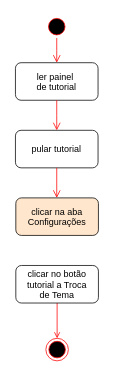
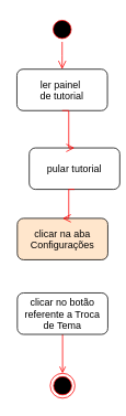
  <mxCell id="0" />
  <mxCell id="1" parent="0" />
  <mxCell id="2" value="" style="endArrow=open;strokeColor=#FF0000;endFill=1;rounded=0;entryX=0.5;entryY=0;entryDx=0;entryDy=0;exitX=0.5;exitY=1;exitDx=0;exitDy=0;" parent="1" source="4" target="6" edge="1"><mxGeometry relative="1" as="geometry"><mxPoint x="65" y="420" as="sourcePoint" /><mxPoint x="195" y="55" as="targetPoint" /><Array as="points" /></mxGeometry></mxCell>
  <mxCell id="3" value="" style="ellipse;shape=startState;fillColor=#000000;strokeColor=#ff0000;" parent="1" vertex="1"><mxGeometry x="60" y="20" width="30" height="30" as="geometry" /></mxCell>
- <mxCell id="4" value="clicar no botão&#10;tutorial a Troca&#10;de Tema" style="rounded=1;" parent="1" vertex="1"><mxGeometry x="20.5" y="353" width="110" height="50" as="geometry" /></mxCell>
+ <mxCell id="4" value="clicar no botão&#10;referente a Troca&#10;de Tema" style="rounded=1;" parent="1" vertex="1"><mxGeometry x="20.5" y="353" width="110" height="50" as="geometry" /></mxCell>
  <mxCell id="5" value="ler painel &#10;de tutorial" style="rounded=1;" parent="1" vertex="1"><mxGeometry x="20" y="83" width="110" height="50" as="geometry" /></mxCell>
  <mxCell id="6" value="" style="ellipse;shape=endState;fillColor=#000000;strokeColor=#ff0000" parent="1" vertex="1"><mxGeometry x="60.5" y="450" width="30" height="30" as="geometry" /></mxCell>
- <mxCell id="7" value="pular tutorial" style="rounded=1;" parent="1" vertex="1"><mxGeometry x="20" y="173" width="110" height="50" as="geometry" /></mxCell>
+ <mxCell id="7" value="pular tutorial" style="rounded=1;" parent="1" vertex="1"><mxGeometry x="35" y="178" width="110" height="50" as="geometry" /></mxCell>
  <mxCell id="8" value="" style="edgeStyle=elbowEdgeStyle;elbow=horizontal;verticalAlign=bottom;endArrow=open;endSize=8;strokeColor=#FF0000;endFill=1;rounded=0;entryX=0.5;entryY=0;entryDx=0;entryDy=0;exitX=0.5;exitY=1;exitDx=0;exitDy=0;" parent="1" source="5" target="7" edge="1"><mxGeometry x="-64.5" y="-88" as="geometry"><mxPoint x="85.5" y="93" as="targetPoint" /><mxPoint x="85.5" y="53" as="sourcePoint" /></mxGeometry></mxCell>
  <mxCell id="9" value="clicar na aba&#10;Configurações" style="rounded=1;fillColor=#ffe6cc;" parent="1" vertex="1"><mxGeometry x="20.5" y="263" width="110" height="50" as="geometry" /></mxCell>
  <mxCell id="10" value="" style="edgeStyle=elbowEdgeStyle;elbow=horizontal;verticalAlign=bottom;endArrow=open;endSize=8;strokeColor=#FF0000;endFill=1;rounded=0;entryX=0.5;entryY=0;entryDx=0;entryDy=0;exitX=0.5;exitY=1;exitDx=0;exitDy=0;" parent="1" source="7" target="9" edge="1"><mxGeometry x="-64.5" y="-88" as="geometry"><mxPoint x="85.5" y="183" as="targetPoint" /><mxPoint x="85.5" y="143" as="sourcePoint" /></mxGeometry></mxCell>
  <mxCell id="11" value="" style="edgeStyle=elbowEdgeStyle;elbow=horizontal;verticalAlign=bottom;endArrow=open;endSize=8;strokeColor=#FF0000;endFill=1;rounded=0;entryX=0.5;entryY=0;entryDx=0;entryDy=0;exitX=0.5;exitY=1;exitDx=0;exitDy=0;" parent="1" source="3" target="5" edge="1"><mxGeometry x="-64.5" y="-88" as="geometry"><mxPoint x="85" y="183" as="targetPoint" /><mxPoint x="85" y="143" as="sourcePoint" /></mxGeometry></mxCell>
